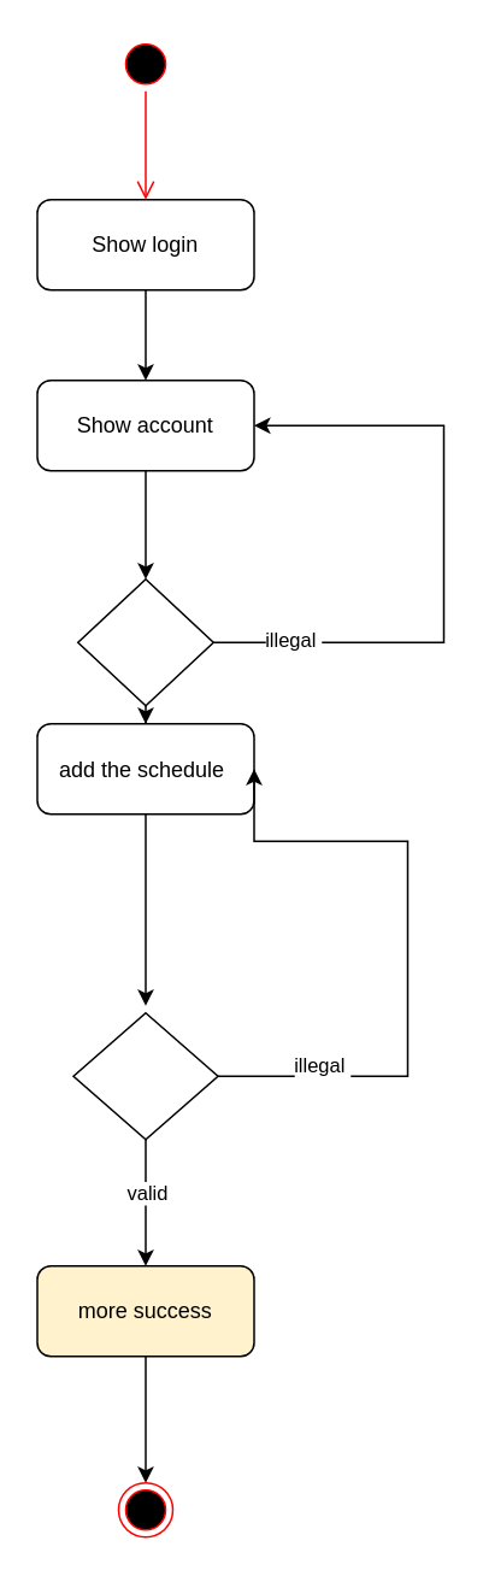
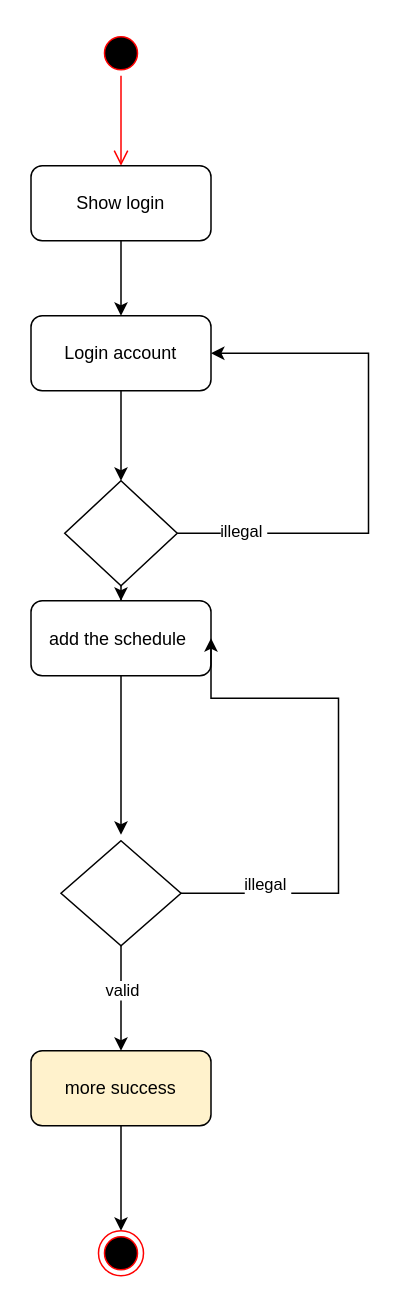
  <mxCell id="0" />
  <mxCell id="1" parent="0" />
  <mxCell id="2" value="" style="ellipse;html=1;shape=startState;fillColor=#000000;strokeColor=#ff0000;" vertex="1" parent="1"><mxGeometry x="65" y="20" width="30" height="30" as="geometry" /></mxCell>
  <mxCell id="3" value="" style="edgeStyle=orthogonalEdgeStyle;html=1;verticalAlign=bottom;endArrow=open;endSize=8;strokeColor=#ff0000;rounded=0;" edge="1" source="2" parent="1"><mxGeometry relative="1" as="geometry"><mxPoint x="80" y="110" as="targetPoint" /></mxGeometry></mxCell>
  <mxCell id="4" style="edgeStyle=orthogonalEdgeStyle;rounded=0;orthogonalLoop=1;jettySize=auto;html=1;entryX=0.5;entryY=0;entryDx=0;entryDy=0;" edge="1" parent="1" source="5"><mxGeometry relative="1" as="geometry"><mxPoint x="80" y="210" as="targetPoint" /></mxGeometry></mxCell>
  <mxCell id="5" value="Show login" style="rounded=1;whiteSpace=wrap;html=1;" vertex="1" parent="1"><mxGeometry x="20" y="110" width="120" height="50" as="geometry" /></mxCell>
  <mxCell id="6" style="edgeStyle=orthogonalEdgeStyle;rounded=0;orthogonalLoop=1;jettySize=auto;html=1;entryX=0.5;entryY=0;entryDx=0;entryDy=0;" edge="1" parent="1" source="7" target="12"><mxGeometry relative="1" as="geometry" /></mxCell>
- <mxCell id="7" value="Show account" style="rounded=1;whiteSpace=wrap;html=1;" vertex="1" parent="1"><mxGeometry x="20" y="210" width="120" height="50" as="geometry" /></mxCell>
+ <mxCell id="7" value="Login account" style="rounded=1;whiteSpace=wrap;html=1;" vertex="1" parent="1"><mxGeometry x="20" y="210" width="120" height="50" as="geometry" /></mxCell>
  <mxCell id="8" style="edgeStyle=orthogonalEdgeStyle;rounded=0;orthogonalLoop=1;jettySize=auto;html=1;entryX=0.5;entryY=0;entryDx=0;entryDy=0;" edge="1" parent="1" source="12" target="14"><mxGeometry relative="1" as="geometry" /></mxCell>
  <mxCell id="9" value="valid" style="edgeLabel;html=1;align=center;verticalAlign=middle;resizable=0;points=[];" vertex="1" connectable="0" parent="8"><mxGeometry x="-0.312" relative="1" as="geometry"><mxPoint as="offset" /></mxGeometry></mxCell>
  <mxCell id="10" style="edgeStyle=orthogonalEdgeStyle;rounded=0;orthogonalLoop=1;jettySize=auto;html=1;entryX=1;entryY=0.5;entryDx=0;entryDy=0;" edge="1" parent="1" source="12" target="7"><mxGeometry relative="1" as="geometry"><mxPoint x="225" y="130" as="targetPoint" /><Array as="points"><mxPoint x="245" y="355" /><mxPoint x="245" y="235" /></Array></mxGeometry></mxCell>
  <mxCell id="11" value="illegal&lt;span style=&quot;color: rgb(34, 34, 34); font-family: &amp;quot;Helvetica Neue&amp;quot;, Helvetica, Arial, sans-serif; font-size: 13px; text-align: start;&quot;&gt;&amp;nbsp;&lt;/span&gt;" style="edgeLabel;html=1;align=center;verticalAlign=middle;resizable=0;points=[];" vertex="1" connectable="0" parent="10"><mxGeometry x="-0.749" y="3" relative="1" as="geometry"><mxPoint as="offset" /></mxGeometry></mxCell>
  <mxCell id="12" value="" style="rhombus;whiteSpace=wrap;html=1;" vertex="1" parent="1"><mxGeometry x="42.5" y="320" width="75" height="70" as="geometry" /></mxCell>
  <mxCell id="13" value="" style="edgeStyle=orthogonalEdgeStyle;rounded=0;orthogonalLoop=1;jettySize=auto;html=1;" edge="1" parent="1" source="14"><mxGeometry relative="1" as="geometry"><mxPoint x="80" y="556" as="targetPoint" /><Array as="points"><mxPoint x="80" y="530" /><mxPoint x="80" y="530" /></Array></mxGeometry></mxCell>
  <mxCell id="14" value="add the schedule&lt;span style=&quot;color: rgb(34, 34, 34); font-family: &amp;quot;Helvetica Neue&amp;quot;, Helvetica, Arial, sans-serif; font-size: 13px; text-align: start;&quot;&gt;&amp;nbsp;&lt;/span&gt;" style="rounded=1;whiteSpace=wrap;html=1;" vertex="1" parent="1"><mxGeometry x="20" y="400" width="120" height="50" as="geometry" /></mxCell>
  <mxCell id="15" value="" style="edgeStyle=orthogonalEdgeStyle;rounded=0;orthogonalLoop=1;jettySize=auto;html=1;" edge="1" parent="1" source="16" target="22"><mxGeometry relative="1" as="geometry" /></mxCell>
  <mxCell id="16" value="more success" style="rounded=1;whiteSpace=wrap;html=1;fillColor=#fff2cc;" vertex="1" parent="1"><mxGeometry x="20" y="700" width="120" height="50" as="geometry" /></mxCell>
  <mxCell id="17" value="" style="edgeStyle=orthogonalEdgeStyle;rounded=0;orthogonalLoop=1;jettySize=auto;html=1;" edge="1" parent="1" source="20" target="16"><mxGeometry relative="1" as="geometry" /></mxCell>
  <mxCell id="18" value="valid" style="edgeLabel;html=1;align=center;verticalAlign=middle;resizable=0;points=[];" vertex="1" connectable="0" parent="17"><mxGeometry x="-0.181" relative="1" as="geometry"><mxPoint as="offset" /></mxGeometry></mxCell>
  <mxCell id="19" style="edgeStyle=orthogonalEdgeStyle;rounded=0;orthogonalLoop=1;jettySize=auto;html=1;entryX=1;entryY=0.5;entryDx=0;entryDy=0;" edge="1" parent="1" source="20" target="14"><mxGeometry relative="1" as="geometry"><Array as="points"><mxPoint x="225" y="595" /><mxPoint x="225" y="465" /></Array></mxGeometry></mxCell>
  <mxCell id="20" value="" style="rhombus;whiteSpace=wrap;html=1;" vertex="1" parent="1"><mxGeometry x="40" y="560" width="80" height="70" as="geometry" /></mxCell>
  <mxCell id="21" value="illegal&lt;span style=&quot;color: rgb(34, 34, 34); font-family: &amp;quot;Helvetica Neue&amp;quot;, Helvetica, Arial, sans-serif; font-size: 13px; text-align: start;&quot;&gt;&amp;nbsp;&lt;/span&gt;" style="edgeLabel;html=1;align=center;verticalAlign=middle;resizable=0;points=[];" vertex="1" connectable="0" parent="1"><mxGeometry x="155.005" y="464.997" as="geometry"><mxPoint x="22" y="123" as="offset" /></mxGeometry></mxCell>
  <mxCell id="22" value="" style="ellipse;html=1;shape=endState;fillColor=#000000;strokeColor=#ff0000;" vertex="1" parent="1"><mxGeometry x="65" y="820" width="30" height="30" as="geometry" /></mxCell>
